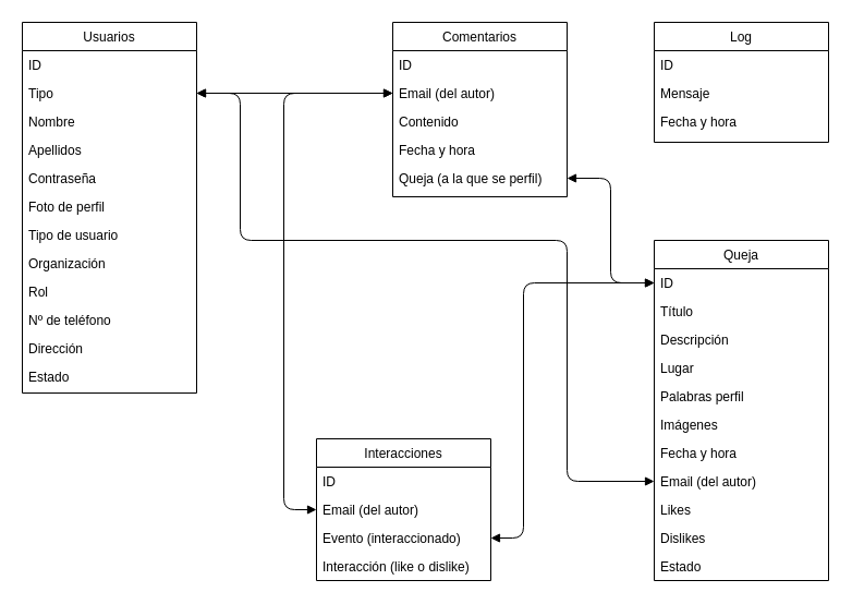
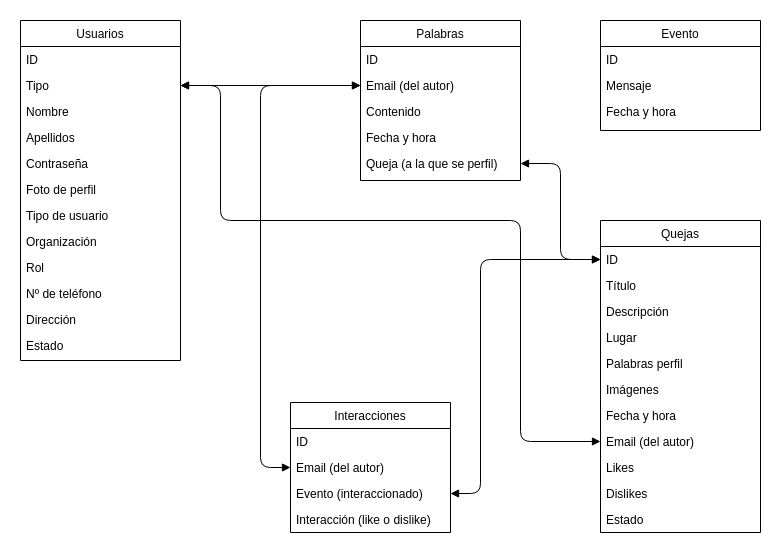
  <mxCell id="0" />
  <mxCell id="1" parent="0" />
  <mxCell id="2" value="Usuarios" style="swimlane;fontStyle=0;align=center;verticalAlign=top;childLayout=stackLayout;horizontal=1;startSize=26;horizontalStack=0;resizeParent=1;resizeLast=0;collapsible=1;marginBottom=0;rounded=0;shadow=0;strokeWidth=1;" parent="1" vertex="1"><mxGeometry x="20" y="20" width="160" height="340" as="geometry"><mxRectangle x="230" y="140" width="160" height="26" as="alternateBounds" /></mxGeometry></mxCell>
  <mxCell id="3" value="ID&#10;&#10;" style="text;align=left;verticalAlign=top;spacingLeft=4;spacingRight=4;overflow=hidden;rotatable=0;points=[[0,0.5],[1,0.5]];portConstraint=eastwest;" parent="2" vertex="1"><mxGeometry y="26" width="160" height="26" as="geometry" /></mxCell>
  <mxCell id="4" value="Tipo" style="text;align=left;verticalAlign=top;spacingLeft=4;spacingRight=4;overflow=hidden;rotatable=0;points=[[0,0.5],[1,0.5]];portConstraint=eastwest;rounded=0;shadow=0;html=0;" parent="2" vertex="1"><mxGeometry y="52" width="160" height="26" as="geometry" /></mxCell>
  <mxCell id="5" value="Nombre" style="text;align=left;verticalAlign=top;spacingLeft=4;spacingRight=4;overflow=hidden;rotatable=0;points=[[0,0.5],[1,0.5]];portConstraint=eastwest;rounded=0;shadow=0;html=0;" parent="2" vertex="1"><mxGeometry y="78" width="160" height="26" as="geometry" /></mxCell>
  <mxCell id="6" value="Apellidos" style="text;align=left;verticalAlign=top;spacingLeft=4;spacingRight=4;overflow=hidden;rotatable=0;points=[[0,0.5],[1,0.5]];portConstraint=eastwest;rounded=0;shadow=0;html=0;" parent="2" vertex="1"><mxGeometry y="104" width="160" height="26" as="geometry" /></mxCell>
  <mxCell id="7" value="Contraseña" style="text;align=left;verticalAlign=top;spacingLeft=4;spacingRight=4;overflow=hidden;rotatable=0;points=[[0,0.5],[1,0.5]];portConstraint=eastwest;rounded=0;shadow=0;html=0;" parent="2" vertex="1"><mxGeometry y="130" width="160" height="26" as="geometry" /></mxCell>
  <mxCell id="8" value="Foto de perfil" style="text;align=left;verticalAlign=top;spacingLeft=4;spacingRight=4;overflow=hidden;rotatable=0;points=[[0,0.5],[1,0.5]];portConstraint=eastwest;rounded=0;shadow=0;html=0;" parent="2" vertex="1"><mxGeometry y="156" width="160" height="26" as="geometry" /></mxCell>
  <mxCell id="9" value="Tipo de usuario" style="text;align=left;verticalAlign=top;spacingLeft=4;spacingRight=4;overflow=hidden;rotatable=0;points=[[0,0.5],[1,0.5]];portConstraint=eastwest;rounded=0;shadow=0;html=0;" parent="2" vertex="1"><mxGeometry y="182" width="160" height="26" as="geometry" /></mxCell>
  <mxCell id="10" value="Organización" style="text;align=left;verticalAlign=top;spacingLeft=4;spacingRight=4;overflow=hidden;rotatable=0;points=[[0,0.5],[1,0.5]];portConstraint=eastwest;rounded=0;shadow=0;html=0;" parent="2" vertex="1"><mxGeometry y="208" width="160" height="26" as="geometry" /></mxCell>
  <mxCell id="11" value="Rol" style="text;align=left;verticalAlign=top;spacingLeft=4;spacingRight=4;overflow=hidden;rotatable=0;points=[[0,0.5],[1,0.5]];portConstraint=eastwest;rounded=0;shadow=0;html=0;" parent="2" vertex="1"><mxGeometry y="234" width="160" height="26" as="geometry" /></mxCell>
  <mxCell id="12" value="Nº de teléfono" style="text;align=left;verticalAlign=top;spacingLeft=4;spacingRight=4;overflow=hidden;rotatable=0;points=[[0,0.5],[1,0.5]];portConstraint=eastwest;rounded=0;shadow=0;html=0;" parent="2" vertex="1"><mxGeometry y="260" width="160" height="26" as="geometry" /></mxCell>
  <mxCell id="13" value="Dirección" style="text;align=left;verticalAlign=top;spacingLeft=4;spacingRight=4;overflow=hidden;rotatable=0;points=[[0,0.5],[1,0.5]];portConstraint=eastwest;rounded=0;shadow=0;html=0;" parent="2" vertex="1"><mxGeometry y="286" width="160" height="26" as="geometry" /></mxCell>
  <mxCell id="14" value="Estado" style="text;align=left;verticalAlign=top;spacingLeft=4;spacingRight=4;overflow=hidden;rotatable=0;points=[[0,0.5],[1,0.5]];portConstraint=eastwest;rounded=0;shadow=0;html=0;" parent="2" vertex="1"><mxGeometry y="312" width="160" height="26" as="geometry" /></mxCell>
- <mxCell id="15" value="Comentarios" style="swimlane;fontStyle=0;align=center;verticalAlign=top;childLayout=stackLayout;horizontal=1;startSize=26;horizontalStack=0;resizeParent=1;resizeLast=0;collapsible=1;marginBottom=0;rounded=0;shadow=0;strokeWidth=1;" parent="1" vertex="1"><mxGeometry x="360" y="20" width="160" height="160" as="geometry"><mxRectangle x="230" y="140" width="160" height="26" as="alternateBounds" /></mxGeometry></mxCell>
+ <mxCell id="15" value="Palabras" style="swimlane;fontStyle=0;align=center;verticalAlign=top;childLayout=stackLayout;horizontal=1;startSize=26;horizontalStack=0;resizeParent=1;resizeLast=0;collapsible=1;marginBottom=0;rounded=0;shadow=0;strokeWidth=1;" parent="1" vertex="1"><mxGeometry x="360" y="20" width="160" height="160" as="geometry"><mxRectangle x="230" y="140" width="160" height="26" as="alternateBounds" /></mxGeometry></mxCell>
  <mxCell id="16" value="ID&#10;&#10;" style="text;align=left;verticalAlign=top;spacingLeft=4;spacingRight=4;overflow=hidden;rotatable=0;points=[[0,0.5],[1,0.5]];portConstraint=eastwest;" parent="15" vertex="1"><mxGeometry y="26" width="160" height="26" as="geometry" /></mxCell>
  <mxCell id="17" value="Email (del autor)" style="text;align=left;verticalAlign=top;spacingLeft=4;spacingRight=4;overflow=hidden;rotatable=0;points=[[0,0.5],[1,0.5]];portConstraint=eastwest;rounded=0;shadow=0;html=0;" parent="15" vertex="1"><mxGeometry y="52" width="160" height="26" as="geometry" /></mxCell>
  <mxCell id="18" value="Contenido" style="text;align=left;verticalAlign=top;spacingLeft=4;spacingRight=4;overflow=hidden;rotatable=0;points=[[0,0.5],[1,0.5]];portConstraint=eastwest;rounded=0;shadow=0;html=0;" parent="15" vertex="1"><mxGeometry y="78" width="160" height="26" as="geometry" /></mxCell>
  <mxCell id="19" value="Fecha y hora" style="text;align=left;verticalAlign=top;spacingLeft=4;spacingRight=4;overflow=hidden;rotatable=0;points=[[0,0.5],[1,0.5]];portConstraint=eastwest;rounded=0;shadow=0;html=0;" parent="15" vertex="1"><mxGeometry y="104" width="160" height="26" as="geometry" /></mxCell>
  <mxCell id="20" value="Queja (a la que se perfil)" style="text;align=left;verticalAlign=top;spacingLeft=4;spacingRight=4;overflow=hidden;rotatable=0;points=[[0,0.5],[1,0.5]];portConstraint=eastwest;rounded=0;shadow=0;html=0;" parent="15" vertex="1"><mxGeometry y="130" width="160" height="26" as="geometry" /></mxCell>
- <mxCell id="21" value="Queja" style="swimlane;fontStyle=0;align=center;verticalAlign=top;childLayout=stackLayout;horizontal=1;startSize=26;horizontalStack=0;resizeParent=1;resizeLast=0;collapsible=1;marginBottom=0;rounded=0;shadow=0;strokeWidth=1;" parent="1" vertex="1"><mxGeometry x="600" y="220" width="160" height="312" as="geometry"><mxRectangle x="230" y="140" width="160" height="26" as="alternateBounds" /></mxGeometry></mxCell>
+ <mxCell id="21" value="Quejas" style="swimlane;fontStyle=0;align=center;verticalAlign=top;childLayout=stackLayout;horizontal=1;startSize=26;horizontalStack=0;resizeParent=1;resizeLast=0;collapsible=1;marginBottom=0;rounded=0;shadow=0;strokeWidth=1;" parent="1" vertex="1"><mxGeometry x="600" y="220" width="160" height="312" as="geometry"><mxRectangle x="230" y="140" width="160" height="26" as="alternateBounds" /></mxGeometry></mxCell>
  <mxCell id="22" value="ID&#10;&#10;" style="text;align=left;verticalAlign=top;spacingLeft=4;spacingRight=4;overflow=hidden;rotatable=0;points=[[0,0.5],[1,0.5]];portConstraint=eastwest;" parent="21" vertex="1"><mxGeometry y="26" width="160" height="26" as="geometry" /></mxCell>
  <mxCell id="23" value="Título&#10;" style="text;align=left;verticalAlign=top;spacingLeft=4;spacingRight=4;overflow=hidden;rotatable=0;points=[[0,0.5],[1,0.5]];portConstraint=eastwest;rounded=0;shadow=0;html=0;" parent="21" vertex="1"><mxGeometry y="52" width="160" height="26" as="geometry" /></mxCell>
  <mxCell id="24" value="Descripción" style="text;align=left;verticalAlign=top;spacingLeft=4;spacingRight=4;overflow=hidden;rotatable=0;points=[[0,0.5],[1,0.5]];portConstraint=eastwest;rounded=0;shadow=0;html=0;" parent="21" vertex="1"><mxGeometry y="78" width="160" height="26" as="geometry" /></mxCell>
  <mxCell id="25" value="Lugar" style="text;align=left;verticalAlign=top;spacingLeft=4;spacingRight=4;overflow=hidden;rotatable=0;points=[[0,0.5],[1,0.5]];portConstraint=eastwest;rounded=0;shadow=0;html=0;" parent="21" vertex="1"><mxGeometry y="104" width="160" height="26" as="geometry" /></mxCell>
  <mxCell id="26" value="Palabras perfil" style="text;align=left;verticalAlign=top;spacingLeft=4;spacingRight=4;overflow=hidden;rotatable=0;points=[[0,0.5],[1,0.5]];portConstraint=eastwest;rounded=0;shadow=0;html=0;" parent="21" vertex="1"><mxGeometry y="130" width="160" height="26" as="geometry" /></mxCell>
  <mxCell id="27" value="Imágenes" style="text;align=left;verticalAlign=top;spacingLeft=4;spacingRight=4;overflow=hidden;rotatable=0;points=[[0,0.5],[1,0.5]];portConstraint=eastwest;rounded=0;shadow=0;html=0;" parent="21" vertex="1"><mxGeometry y="156" width="160" height="26" as="geometry" /></mxCell>
  <mxCell id="28" value="Fecha y hora" style="text;align=left;verticalAlign=top;spacingLeft=4;spacingRight=4;overflow=hidden;rotatable=0;points=[[0,0.5],[1,0.5]];portConstraint=eastwest;rounded=0;shadow=0;html=0;" parent="21" vertex="1"><mxGeometry y="182" width="160" height="26" as="geometry" /></mxCell>
  <mxCell id="29" value="Email (del autor)" style="text;align=left;verticalAlign=top;spacingLeft=4;spacingRight=4;overflow=hidden;rotatable=0;points=[[0,0.5],[1,0.5]];portConstraint=eastwest;rounded=0;shadow=0;html=0;" parent="21" vertex="1"><mxGeometry y="208" width="160" height="26" as="geometry" /></mxCell>
  <mxCell id="30" value="Likes" style="text;align=left;verticalAlign=top;spacingLeft=4;spacingRight=4;overflow=hidden;rotatable=0;points=[[0,0.5],[1,0.5]];portConstraint=eastwest;rounded=0;shadow=0;html=0;" parent="21" vertex="1"><mxGeometry y="234" width="160" height="26" as="geometry" /></mxCell>
  <mxCell id="31" value="Dislikes" style="text;align=left;verticalAlign=top;spacingLeft=4;spacingRight=4;overflow=hidden;rotatable=0;points=[[0,0.5],[1,0.5]];portConstraint=eastwest;rounded=0;shadow=0;html=0;" parent="21" vertex="1"><mxGeometry y="260" width="160" height="26" as="geometry" /></mxCell>
  <mxCell id="32" value="Estado" style="text;align=left;verticalAlign=top;spacingLeft=4;spacingRight=4;overflow=hidden;rotatable=0;points=[[0,0.5],[1,0.5]];portConstraint=eastwest;rounded=0;shadow=0;html=0;" parent="21" vertex="1"><mxGeometry y="286" width="160" height="26" as="geometry" /></mxCell>
- <mxCell id="33" value="Log" style="swimlane;fontStyle=0;align=center;verticalAlign=top;childLayout=stackLayout;horizontal=1;startSize=26;horizontalStack=0;resizeParent=1;resizeLast=0;collapsible=1;marginBottom=0;rounded=0;shadow=0;strokeWidth=1;" parent="1" vertex="1"><mxGeometry x="600" y="20" width="160" height="110" as="geometry"><mxRectangle x="230" y="140" width="160" height="26" as="alternateBounds" /></mxGeometry></mxCell>
+ <mxCell id="33" value="Evento" style="swimlane;fontStyle=0;align=center;verticalAlign=top;childLayout=stackLayout;horizontal=1;startSize=26;horizontalStack=0;resizeParent=1;resizeLast=0;collapsible=1;marginBottom=0;rounded=0;shadow=0;strokeWidth=1;" parent="1" vertex="1"><mxGeometry x="600" y="20" width="160" height="110" as="geometry"><mxRectangle x="230" y="140" width="160" height="26" as="alternateBounds" /></mxGeometry></mxCell>
  <mxCell id="34" value="ID&#10;&#10;" style="text;align=left;verticalAlign=top;spacingLeft=4;spacingRight=4;overflow=hidden;rotatable=0;points=[[0,0.5],[1,0.5]];portConstraint=eastwest;" parent="33" vertex="1"><mxGeometry y="26" width="160" height="26" as="geometry" /></mxCell>
  <mxCell id="35" value="Mensaje" style="text;align=left;verticalAlign=top;spacingLeft=4;spacingRight=4;overflow=hidden;rotatable=0;points=[[0,0.5],[1,0.5]];portConstraint=eastwest;rounded=0;shadow=0;html=0;" parent="33" vertex="1"><mxGeometry y="52" width="160" height="26" as="geometry" /></mxCell>
  <mxCell id="36" value="Fecha y hora" style="text;align=left;verticalAlign=top;spacingLeft=4;spacingRight=4;overflow=hidden;rotatable=0;points=[[0,0.5],[1,0.5]];portConstraint=eastwest;rounded=0;shadow=0;html=0;" parent="33" vertex="1"><mxGeometry y="78" width="160" height="22" as="geometry" /></mxCell>
  <mxCell id="37" value="Interacciones" style="swimlane;fontStyle=0;align=center;verticalAlign=top;childLayout=stackLayout;horizontal=1;startSize=26;horizontalStack=0;resizeParent=1;resizeLast=0;collapsible=1;marginBottom=0;rounded=0;shadow=0;strokeWidth=1;" parent="1" vertex="1"><mxGeometry x="290" y="402" width="160" height="130" as="geometry"><mxRectangle x="230" y="140" width="160" height="26" as="alternateBounds" /></mxGeometry></mxCell>
  <mxCell id="38" value="ID&#10;&#10;" style="text;align=left;verticalAlign=top;spacingLeft=4;spacingRight=4;overflow=hidden;rotatable=0;points=[[0,0.5],[1,0.5]];portConstraint=eastwest;" parent="37" vertex="1"><mxGeometry y="26" width="160" height="26" as="geometry" /></mxCell>
  <mxCell id="39" value="Email (del autor)" style="text;align=left;verticalAlign=top;spacingLeft=4;spacingRight=4;overflow=hidden;rotatable=0;points=[[0,0.5],[1,0.5]];portConstraint=eastwest;rounded=0;shadow=0;html=0;" parent="37" vertex="1"><mxGeometry y="52" width="160" height="26" as="geometry" /></mxCell>
  <mxCell id="40" value="Evento (interaccionado)" style="text;align=left;verticalAlign=top;spacingLeft=4;spacingRight=4;overflow=hidden;rotatable=0;points=[[0,0.5],[1,0.5]];portConstraint=eastwest;rounded=0;shadow=0;html=0;" parent="37" vertex="1"><mxGeometry y="78" width="160" height="26" as="geometry" /></mxCell>
  <mxCell id="41" value="Interacción (like o dislike)" style="text;align=left;verticalAlign=top;spacingLeft=4;spacingRight=4;overflow=hidden;rotatable=0;points=[[0,0.5],[1,0.5]];portConstraint=eastwest;rounded=0;shadow=0;html=0;" parent="37" vertex="1"><mxGeometry y="104" width="160" height="26" as="geometry" /></mxCell>
  <mxCell id="42" value="" style="endArrow=block;startArrow=block;endFill=1;startFill=1;html=1;entryX=0;entryY=0.5;entryDx=0;entryDy=0;exitX=1;exitY=0.5;exitDx=0;exitDy=0;" parent="1" source="20" target="22" edge="1"><mxGeometry width="160" relative="1" as="geometry"><mxPoint x="330" y="270" as="sourcePoint" /><mxPoint x="490" y="270" as="targetPoint" /><Array as="points"><mxPoint x="560" y="163" /><mxPoint x="560" y="259" /></Array></mxGeometry></mxCell>
  <mxCell id="43" value="" style="endArrow=block;startArrow=block;endFill=1;startFill=1;html=1;entryX=0;entryY=0.5;entryDx=0;entryDy=0;exitX=1;exitY=0.5;exitDx=0;exitDy=0;" parent="1" source="4" target="29" edge="1"><mxGeometry width="160" relative="1" as="geometry"><mxPoint x="260" y="180" as="sourcePoint" /><mxPoint x="340" y="276" as="targetPoint" /><Array as="points"><mxPoint x="220" y="85" /><mxPoint x="220" y="220" /><mxPoint x="520" y="220" /><mxPoint x="520" y="441" /></Array></mxGeometry></mxCell>
  <mxCell id="44" value="" style="endArrow=block;startArrow=block;endFill=1;startFill=1;html=1;exitX=1;exitY=0.5;exitDx=0;exitDy=0;entryX=0;entryY=0.5;entryDx=0;entryDy=0;" parent="1" source="4" target="17" edge="1"><mxGeometry width="160" relative="1" as="geometry"><mxPoint x="330" y="270" as="sourcePoint" /><mxPoint x="310" y="85" as="targetPoint" /><Array as="points"><mxPoint x="320" y="85" /></Array></mxGeometry></mxCell>
  <mxCell id="45" value="" style="endArrow=block;startArrow=block;endFill=1;startFill=1;html=1;entryX=0;entryY=0.5;entryDx=0;entryDy=0;exitX=0;exitY=0.5;exitDx=0;exitDy=0;" parent="1" source="17" target="39" edge="1"><mxGeometry width="160" relative="1" as="geometry"><mxPoint x="330" y="270" as="sourcePoint" /><mxPoint x="490" y="270" as="targetPoint" /><Array as="points"><mxPoint x="260" y="85" /><mxPoint x="260" y="467" /></Array></mxGeometry></mxCell>
  <mxCell id="46" value="" style="endArrow=block;startArrow=block;endFill=1;startFill=1;html=1;exitX=1;exitY=0.5;exitDx=0;exitDy=0;entryX=0;entryY=0.5;entryDx=0;entryDy=0;" parent="1" source="40" target="22" edge="1"><mxGeometry width="160" relative="1" as="geometry"><mxPoint x="330" y="270" as="sourcePoint" /><mxPoint x="490" y="270" as="targetPoint" /><Array as="points"><mxPoint x="480" y="493" /><mxPoint x="480" y="259" /></Array></mxGeometry></mxCell>
